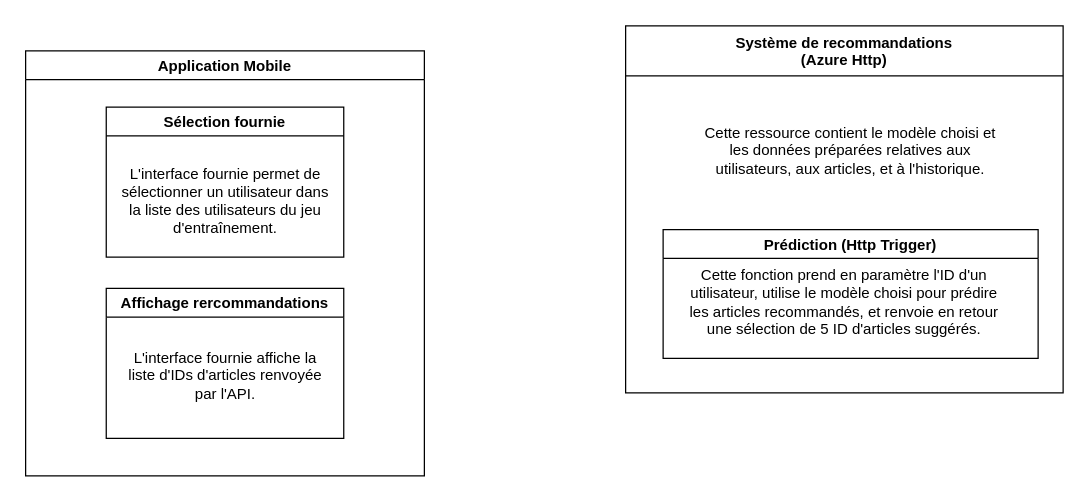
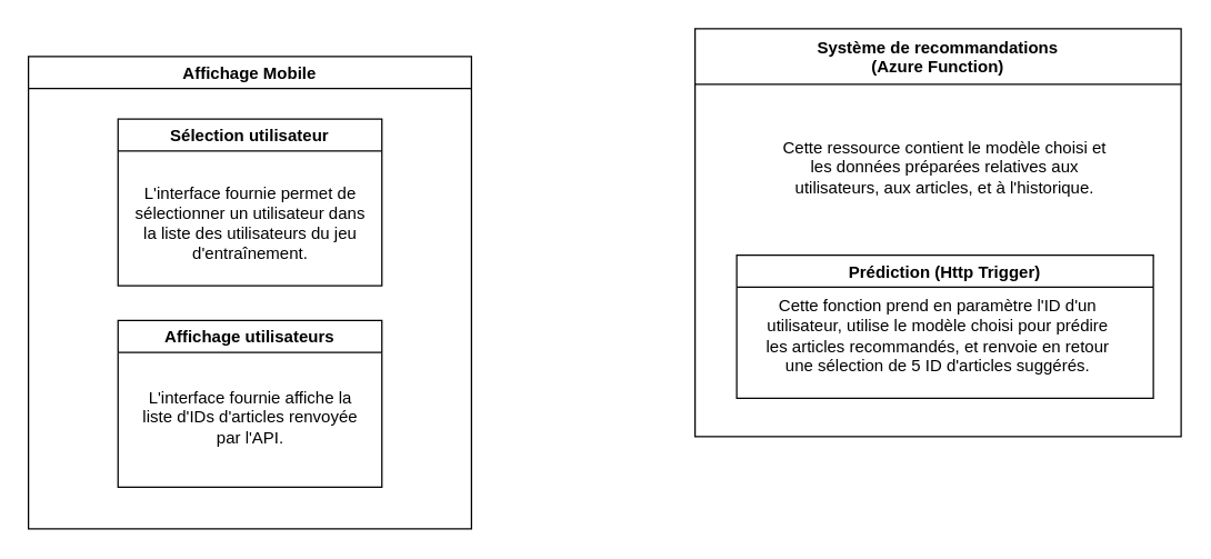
  <mxCell id="0" />
  <mxCell id="1" parent="0" />
- <mxCell id="2" value="Système de recommandations&#10;(Azure Http)" style="swimlane;startSize=40;" parent="1" vertex="1"><mxGeometry x="500" y="20" width="350" height="293.5" as="geometry" /></mxCell>
+ <mxCell id="2" value="Système de recommandations&#10;(Azure Function)" style="swimlane;startSize=40;" parent="1" vertex="1"><mxGeometry x="500" y="20" width="350" height="293.5" as="geometry" /></mxCell>
  <mxCell id="3" value="Prédiction (Http Trigger)" style="swimlane;" parent="2" vertex="1"><mxGeometry x="30" y="163" width="300" height="103" as="geometry" /></mxCell>
  <mxCell id="4" value="Cette fonction prend en paramètre l'ID d'un utilisateur, utilise le modèle choisi pour prédire les articles recommandés, et renvoie en retour une sélection de 5 ID d'articles suggérés." style="text;html=1;strokeColor=none;fillColor=none;align=center;verticalAlign=middle;whiteSpace=wrap;rounded=0;" parent="3" vertex="1"><mxGeometry x="20" y="35" width="250" height="45" as="geometry" /></mxCell>
  <mxCell id="5" value="Cette ressource contient le modèle choisi et les données préparées relatives aux utilisateurs, aux articles, et à l'historique." style="text;html=1;strokeColor=none;fillColor=none;align=center;verticalAlign=middle;whiteSpace=wrap;rounded=0;" vertex="1" parent="2"><mxGeometry x="55" y="60" width="250" height="80" as="geometry" /></mxCell>
- <mxCell id="6" value="Application Mobile" style="swimlane;" parent="1" vertex="1"><mxGeometry x="20" y="40" width="319" height="340" as="geometry" /></mxCell>
- <mxCell id="7" value="Sélection fournie" style="swimlane;" vertex="1" parent="6"><mxGeometry x="64.5" y="45" width="190" height="120" as="geometry" /></mxCell>
+ <mxCell id="6" value="Affichage Mobile" style="swimlane;" parent="1" vertex="1"><mxGeometry x="20" y="40" width="319" height="340" as="geometry" /></mxCell>
+ <mxCell id="7" value="Sélection utilisateur" style="swimlane;" vertex="1" parent="6"><mxGeometry x="64.5" y="45" width="190" height="120" as="geometry" /></mxCell>
  <mxCell id="8" value="L'interface fournie permet de sélectionner un utilisateur dans la liste des utilisateurs du jeu d'entraînement." style="text;html=1;strokeColor=none;fillColor=none;align=center;verticalAlign=middle;whiteSpace=wrap;rounded=0;" vertex="1" parent="7"><mxGeometry x="10" y="30" width="170" height="90" as="geometry" /></mxCell>
- <mxCell id="9" value="Affichage rercommandations" style="swimlane;" vertex="1" parent="6"><mxGeometry x="64.5" y="190" width="190" height="120" as="geometry" /></mxCell>
+ <mxCell id="9" value="Affichage utilisateurs" style="swimlane;" vertex="1" parent="6"><mxGeometry x="64.5" y="190" width="190" height="120" as="geometry" /></mxCell>
  <mxCell id="10" value="L'interface fournie affiche la liste d'IDs d'articles renvoyée par l'API." style="text;html=1;strokeColor=none;fillColor=none;align=center;verticalAlign=middle;whiteSpace=wrap;rounded=0;" vertex="1" parent="9"><mxGeometry x="10" y="30" width="170" height="80" as="geometry" /></mxCell>
